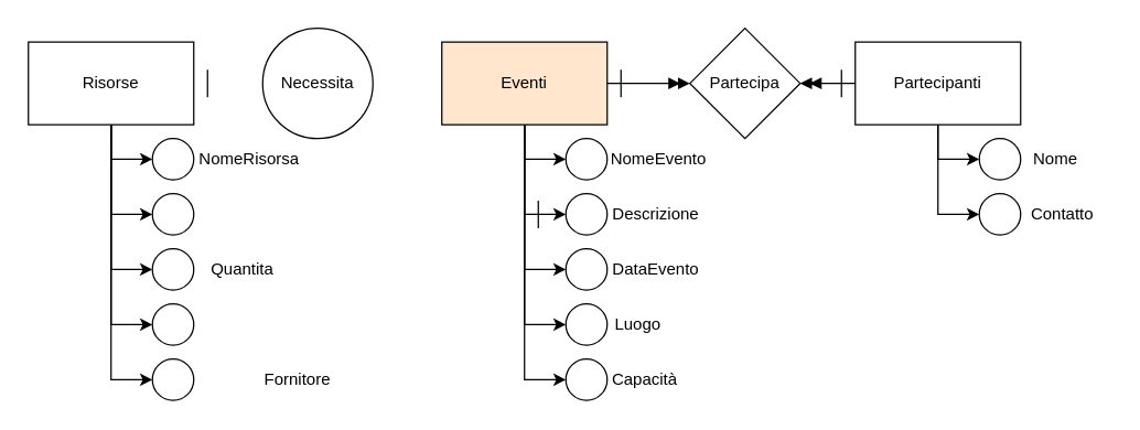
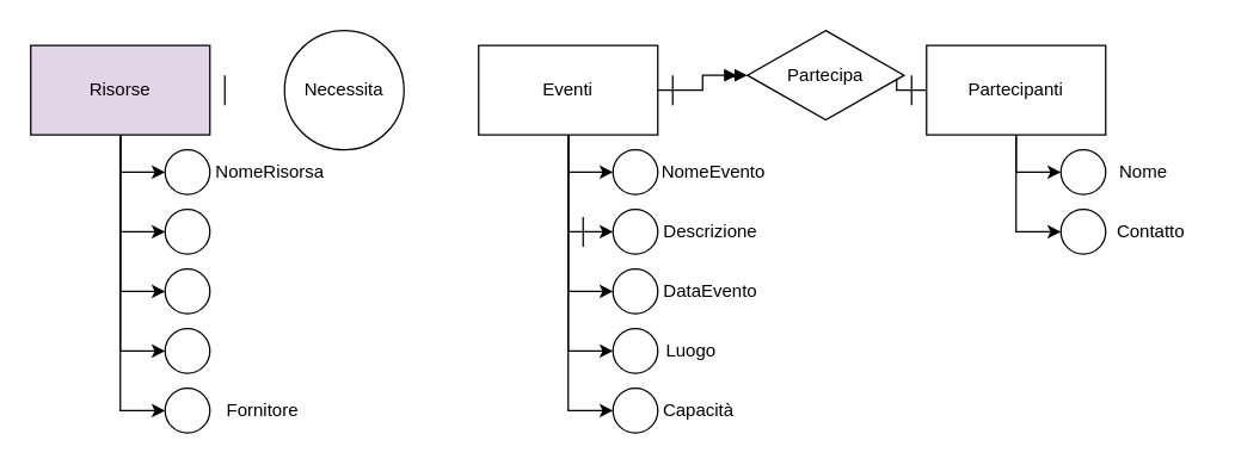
  <mxCell id="0" />
  <mxCell id="1" parent="0" />
  <mxCell id="2" style="edgeStyle=orthogonalEdgeStyle;rounded=0;orthogonalLoop=1;jettySize=auto;html=1;endArrow=doubleBlock;endFill=1;" edge="1" parent="1" source="8" target="19"><mxGeometry relative="1" as="geometry" /></mxCell>
  <mxCell id="3" style="edgeStyle=orthogonalEdgeStyle;rounded=0;orthogonalLoop=1;jettySize=auto;html=1;entryX=0;entryY=0.5;entryDx=0;entryDy=0;" edge="1" parent="1" source="8" target="29"><mxGeometry relative="1" as="geometry" /></mxCell>
  <mxCell id="4" style="edgeStyle=orthogonalEdgeStyle;rounded=0;orthogonalLoop=1;jettySize=auto;html=1;entryX=0;entryY=0.5;entryDx=0;entryDy=0;" edge="1" parent="1" source="8" target="31"><mxGeometry relative="1" as="geometry" /></mxCell>
  <mxCell id="5" style="edgeStyle=orthogonalEdgeStyle;rounded=0;orthogonalLoop=1;jettySize=auto;html=1;entryX=0;entryY=0.5;entryDx=0;entryDy=0;" edge="1" parent="1" source="8" target="33"><mxGeometry relative="1" as="geometry" /></mxCell>
  <mxCell id="6" style="edgeStyle=orthogonalEdgeStyle;rounded=0;orthogonalLoop=1;jettySize=auto;html=1;entryX=0;entryY=0.5;entryDx=0;entryDy=0;" edge="1" parent="1" source="8" target="35"><mxGeometry relative="1" as="geometry" /></mxCell>
  <mxCell id="7" style="edgeStyle=orthogonalEdgeStyle;rounded=0;orthogonalLoop=1;jettySize=auto;html=1;entryX=0;entryY=0.5;entryDx=0;entryDy=0;" edge="1" parent="1" source="8" target="37"><mxGeometry relative="1" as="geometry" /></mxCell>
- <mxCell id="8" value="Eventi" style="rounded=0;whiteSpace=wrap;html=1;fillColor=#ffe6cc;" vertex="1" parent="1"><mxGeometry x="320" y="30" width="120" height="60" as="geometry" /></mxCell>
+ <mxCell id="8" value="Eventi" style="rounded=0;whiteSpace=wrap;html=1;" vertex="1" parent="1"><mxGeometry x="320" y="30" width="120" height="60" as="geometry" /></mxCell>
  <mxCell id="9" style="edgeStyle=orthogonalEdgeStyle;rounded=0;orthogonalLoop=1;jettySize=auto;html=1;endArrow=doubleBlock;endFill=1;" edge="1" parent="1" source="12" target="19"><mxGeometry relative="1" as="geometry" /></mxCell>
  <mxCell id="10" style="edgeStyle=orthogonalEdgeStyle;rounded=0;orthogonalLoop=1;jettySize=auto;html=1;entryX=0;entryY=0.5;entryDx=0;entryDy=0;" edge="1" parent="1" source="12" target="40"><mxGeometry relative="1" as="geometry" /></mxCell>
  <mxCell id="11" style="edgeStyle=orthogonalEdgeStyle;rounded=0;orthogonalLoop=1;jettySize=auto;html=1;entryX=0;entryY=0.5;entryDx=0;entryDy=0;" edge="1" parent="1" source="12" target="42"><mxGeometry relative="1" as="geometry" /></mxCell>
  <mxCell id="12" value="Partecipanti" style="rounded=0;whiteSpace=wrap;html=1;" vertex="1" parent="1"><mxGeometry x="620" y="30" width="120" height="60" as="geometry" /></mxCell>
  <mxCell id="13" style="edgeStyle=orthogonalEdgeStyle;rounded=0;orthogonalLoop=1;jettySize=auto;html=1;entryX=0;entryY=0.5;entryDx=0;entryDy=0;" edge="1" parent="1" source="18" target="21"><mxGeometry relative="1" as="geometry" /></mxCell>
  <mxCell id="14" style="edgeStyle=orthogonalEdgeStyle;rounded=0;orthogonalLoop=1;jettySize=auto;html=1;entryX=0;entryY=0.5;entryDx=0;entryDy=0;" edge="1" parent="1" source="18" target="23"><mxGeometry relative="1" as="geometry" /></mxCell>
  <mxCell id="15" style="edgeStyle=orthogonalEdgeStyle;rounded=0;orthogonalLoop=1;jettySize=auto;html=1;entryX=0;entryY=0.5;entryDx=0;entryDy=0;" edge="1" parent="1" source="18" target="24"><mxGeometry relative="1" as="geometry" /></mxCell>
  <mxCell id="16" style="edgeStyle=orthogonalEdgeStyle;rounded=0;orthogonalLoop=1;jettySize=auto;html=1;entryX=0;entryY=0.5;entryDx=0;entryDy=0;" edge="1" parent="1" source="18" target="26"><mxGeometry relative="1" as="geometry" /></mxCell>
  <mxCell id="17" style="edgeStyle=orthogonalEdgeStyle;rounded=0;orthogonalLoop=1;jettySize=auto;html=1;entryX=0;entryY=0.5;entryDx=0;entryDy=0;" edge="1" parent="1" source="18" target="27"><mxGeometry relative="1" as="geometry" /></mxCell>
- <mxCell id="18" value="Risorse" style="rounded=0;whiteSpace=wrap;html=1;" vertex="1" parent="1"><mxGeometry x="20" y="30" width="120" height="60" as="geometry" /></mxCell>
- <mxCell id="19" value="Partecipa" style="rhombus;whiteSpace=wrap;html=1;" vertex="1" parent="1"><mxGeometry x="500" y="20" width="80" height="80" as="geometry" /></mxCell>
+ <mxCell id="18" value="Risorse" style="rounded=0;whiteSpace=wrap;html=1;fillColor=#e1d5e7;" vertex="1" parent="1"><mxGeometry x="20" y="30" width="120" height="60" as="geometry" /></mxCell>
+ <mxCell id="19" value="Partecipa" style="rhombus;whiteSpace=wrap;html=1;" vertex="1" parent="1"><mxGeometry x="500" y="20" width="105" height="60" as="geometry" /></mxCell>
  <mxCell id="20" value="Necessita" style="ellipse;whiteSpace=wrap;html=1;" vertex="1" parent="1"><mxGeometry x="190" y="20" width="80" height="80" as="geometry" /></mxCell>
  <mxCell id="21" value="" style="ellipse;whiteSpace=wrap;html=1;aspect=fixed;" vertex="1" parent="1"><mxGeometry x="110" y="100" width="30" height="30" as="geometry" /></mxCell>
  <mxCell id="22" value="NomeRisorsa" style="text;html=1;align=center;verticalAlign=middle;resizable=0;points=[];autosize=1;strokeColor=none;fillColor=none;" vertex="1" parent="1"><mxGeometry x="130" y="100" width="100" height="30" as="geometry" /></mxCell>
  <mxCell id="23" value="" style="ellipse;whiteSpace=wrap;html=1;aspect=fixed;" vertex="1" parent="1"><mxGeometry x="110" y="140" width="30" height="30" as="geometry" /></mxCell>
  <mxCell id="24" value="" style="ellipse;whiteSpace=wrap;html=1;aspect=fixed;" vertex="1" parent="1"><mxGeometry x="110" y="180" width="30" height="30" as="geometry" /></mxCell>
- <mxCell id="25" value="Quantita" style="text;html=1;align=center;verticalAlign=middle;resizable=0;points=[];autosize=1;strokeColor=none;fillColor=none;" vertex="1" parent="1"><mxGeometry x="140" y="180" width="70" height="30" as="geometry" /></mxCell>
  <mxCell id="26" value="" style="ellipse;whiteSpace=wrap;html=1;aspect=fixed;" vertex="1" parent="1"><mxGeometry x="110" y="220" width="30" height="30" as="geometry" /></mxCell>
  <mxCell id="27" value="" style="ellipse;whiteSpace=wrap;html=1;aspect=fixed;" vertex="1" parent="1"><mxGeometry x="110" y="260" width="30" height="30" as="geometry" /></mxCell>
- <mxCell id="28" value="Fornitore" style="text;html=1;align=center;verticalAlign=middle;resizable=0;points=[];autosize=1;strokeColor=none;fillColor=none;" vertex="1" parent="1"><mxGeometry x="180" y="260" width="70" height="30" as="geometry" /></mxCell>
+ <mxCell id="28" value="Fornitore" style="text;html=1;align=center;verticalAlign=middle;resizable=0;points=[];autosize=1;strokeColor=none;fillColor=none;" vertex="1" parent="1"><mxGeometry x="140" y="260" width="70" height="30" as="geometry" /></mxCell>
  <mxCell id="29" value="" style="ellipse;whiteSpace=wrap;html=1;aspect=fixed;" vertex="1" parent="1"><mxGeometry x="410" y="100" width="30" height="30" as="geometry" /></mxCell>
  <mxCell id="30" value="NomeEvento" style="text;html=1;align=center;verticalAlign=middle;resizable=0;points=[];autosize=1;strokeColor=none;fillColor=none;" vertex="1" parent="1"><mxGeometry x="432" y="100" width="90" height="30" as="geometry" /></mxCell>
  <mxCell id="31" value="" style="ellipse;whiteSpace=wrap;html=1;aspect=fixed;" vertex="1" parent="1"><mxGeometry x="410" y="140" width="30" height="30" as="geometry" /></mxCell>
  <mxCell id="32" value="Descrizione" style="text;html=1;align=center;verticalAlign=middle;resizable=0;points=[];autosize=1;strokeColor=none;fillColor=none;" vertex="1" parent="1"><mxGeometry x="430" y="140" width="90" height="30" as="geometry" /></mxCell>
  <mxCell id="33" value="" style="ellipse;whiteSpace=wrap;html=1;aspect=fixed;" vertex="1" parent="1"><mxGeometry x="410" y="180" width="30" height="30" as="geometry" /></mxCell>
  <mxCell id="34" value="DataEvento" style="text;html=1;align=center;verticalAlign=middle;resizable=0;points=[];autosize=1;strokeColor=none;fillColor=none;" vertex="1" parent="1"><mxGeometry x="430" y="180" width="90" height="30" as="geometry" /></mxCell>
  <mxCell id="35" value="" style="ellipse;whiteSpace=wrap;html=1;aspect=fixed;" vertex="1" parent="1"><mxGeometry x="410" y="220" width="30" height="30" as="geometry" /></mxCell>
  <mxCell id="36" value="Luogo" style="text;html=1;align=center;verticalAlign=middle;resizable=0;points=[];autosize=1;strokeColor=none;fillColor=none;" vertex="1" parent="1"><mxGeometry x="432" y="220" width="60" height="30" as="geometry" /></mxCell>
  <mxCell id="37" value="" style="ellipse;whiteSpace=wrap;html=1;aspect=fixed;" vertex="1" parent="1"><mxGeometry x="410" y="260" width="30" height="30" as="geometry" /></mxCell>
  <mxCell id="38" value="Capacità" style="text;html=1;align=center;verticalAlign=middle;resizable=0;points=[];autosize=1;strokeColor=none;fillColor=none;" vertex="1" parent="1"><mxGeometry x="432" y="260" width="70" height="30" as="geometry" /></mxCell>
  <mxCell id="39" value="" style="endArrow=none;html=1;rounded=0;" edge="1" parent="1"><mxGeometry width="50" height="50" relative="1" as="geometry"><mxPoint x="390" y="165" as="sourcePoint" /><mxPoint x="390" y="145" as="targetPoint" /></mxGeometry></mxCell>
  <mxCell id="40" value="" style="ellipse;whiteSpace=wrap;html=1;aspect=fixed;" vertex="1" parent="1"><mxGeometry x="710" y="100" width="30" height="30" as="geometry" /></mxCell>
  <mxCell id="41" value="Nome" style="text;html=1;align=center;verticalAlign=middle;resizable=0;points=[];autosize=1;strokeColor=none;fillColor=none;" vertex="1" parent="1"><mxGeometry x="735" y="100" width="60" height="30" as="geometry" /></mxCell>
  <mxCell id="42" value="" style="ellipse;whiteSpace=wrap;html=1;aspect=fixed;fillColor=#FFFFFF;" vertex="1" parent="1"><mxGeometry x="710" y="140" width="30" height="30" as="geometry" /></mxCell>
  <mxCell id="43" value="Contatto" style="text;html=1;align=center;verticalAlign=middle;resizable=0;points=[];autosize=1;strokeColor=none;fillColor=none;" vertex="1" parent="1"><mxGeometry x="735" y="140" width="70" height="30" as="geometry" /></mxCell>
  <mxCell id="44" value="" style="endArrow=none;html=1;rounded=0;" edge="1" parent="1"><mxGeometry width="50" height="50" relative="1" as="geometry"><mxPoint x="150" y="70" as="sourcePoint" /><mxPoint x="150" y="50" as="targetPoint" /></mxGeometry></mxCell>
  <mxCell id="45" value="" style="endArrow=none;html=1;rounded=0;" edge="1" parent="1"><mxGeometry width="50" height="50" relative="1" as="geometry"><mxPoint x="450" y="70" as="sourcePoint" /><mxPoint x="450" y="50" as="targetPoint" /></mxGeometry></mxCell>
  <mxCell id="46" value="" style="endArrow=none;html=1;rounded=0;" edge="1" parent="1"><mxGeometry width="50" height="50" relative="1" as="geometry"><mxPoint x="610" y="70" as="sourcePoint" /><mxPoint x="610" y="50" as="targetPoint" /></mxGeometry></mxCell>
